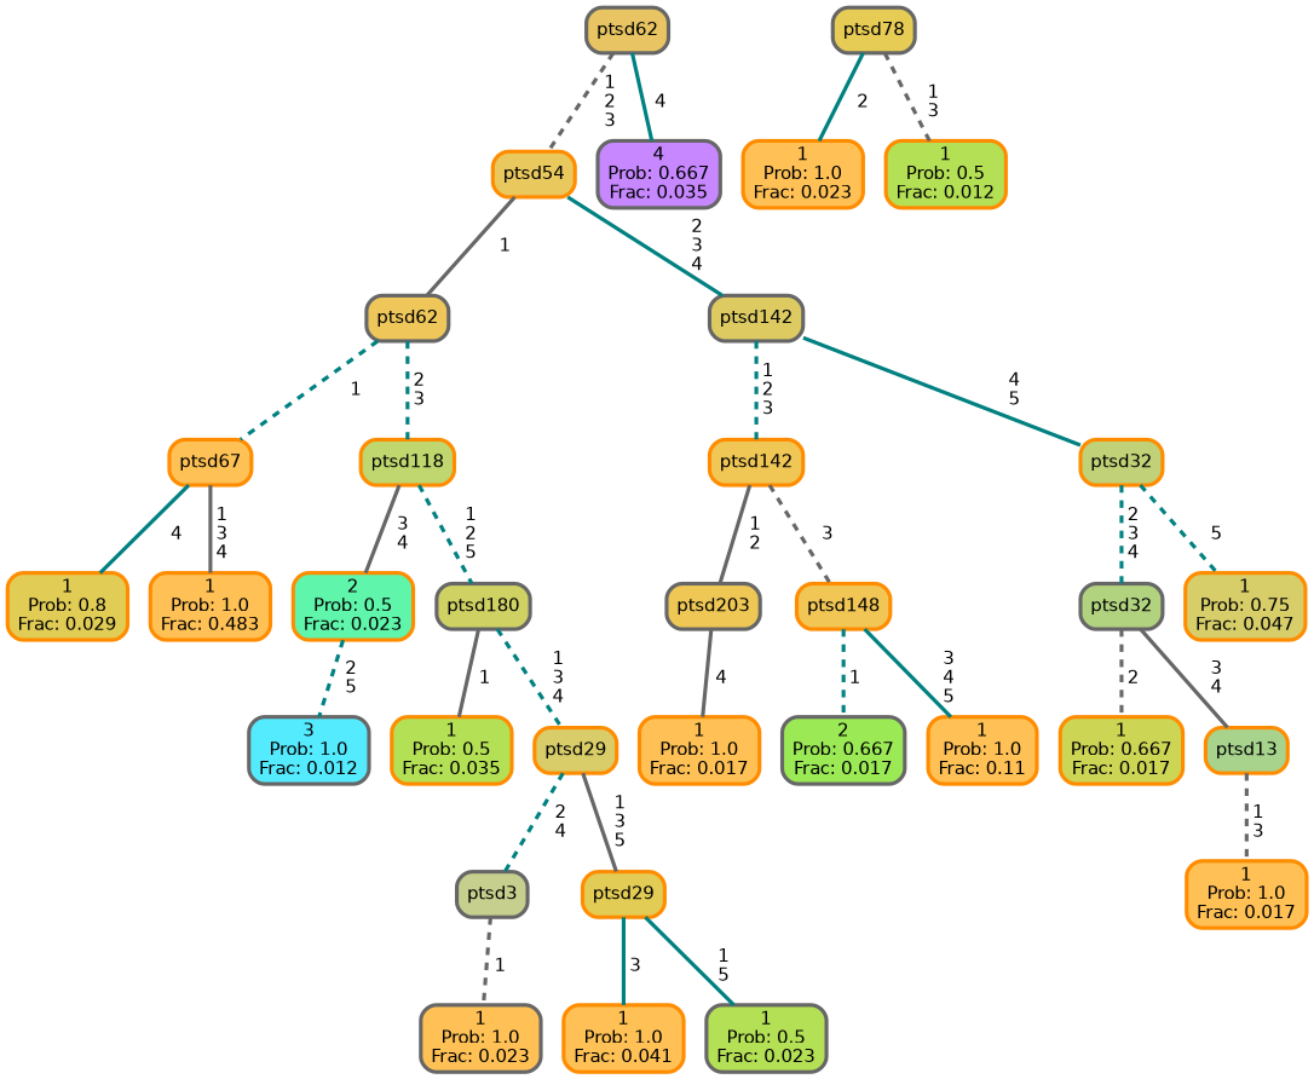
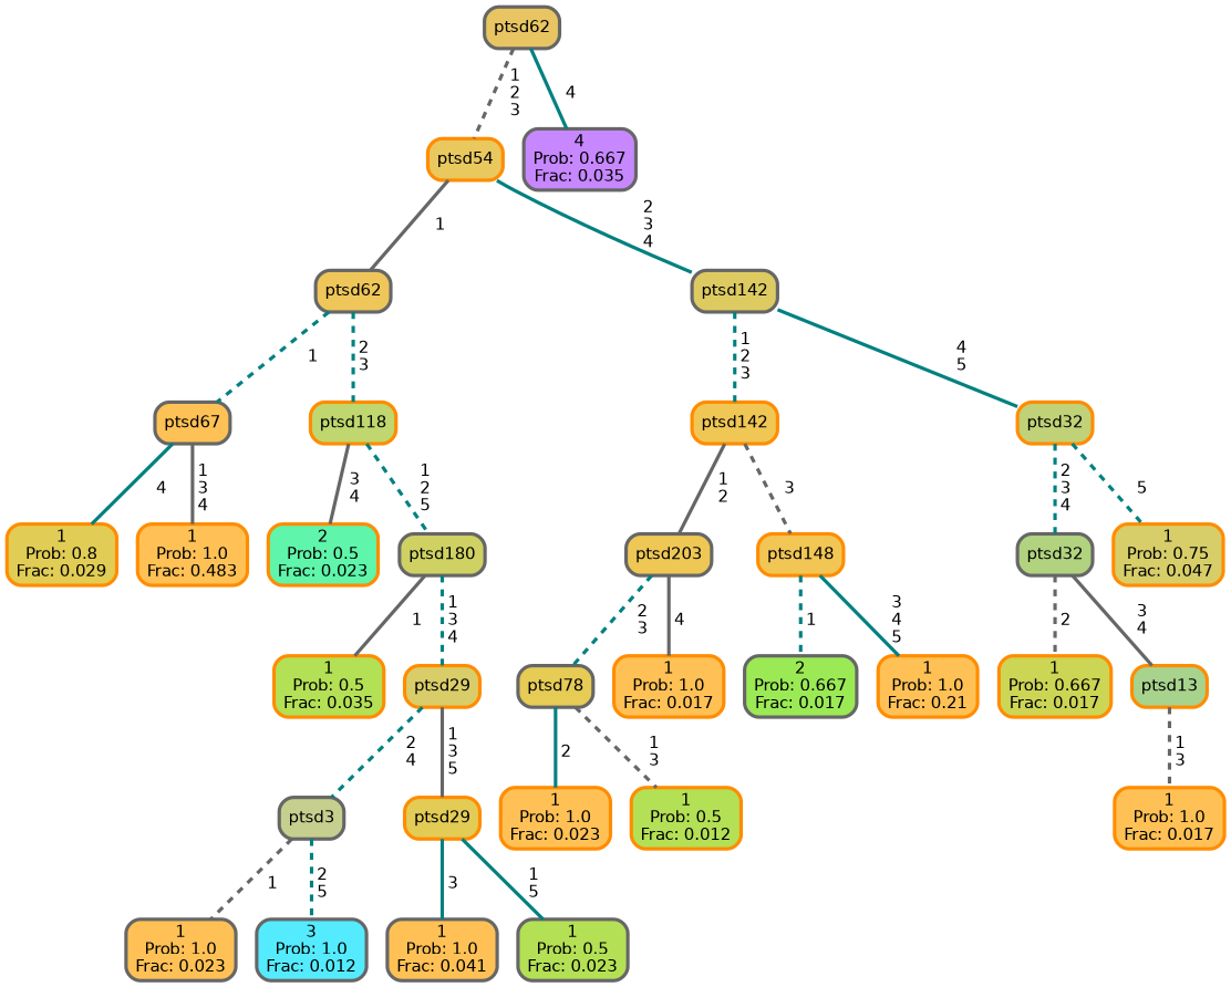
  graph {
    ranksep="0 equally"
    splines=straight
    node [color=darkorange fillcolor="#ffc155" fontcolor=black fontname=helvetica penwidth=3 shape=box style="filled, rounded"]
    edge [color=teal fontname=helvetica penwidth=3 style=dashed]
    n1 [fillcolor="#e1cd55" label="1\nProb: 0.8\nFrac: 0.029"]
-   n2 [fillcolor="#fdc155" label=ptsd67]
+   n2 [color=gray40 fillcolor="#fdc155" label=ptsd67]
    n3 [label="1\nProb: 1.0\nFrac: 0.483"]
    n4 [color=gray40 fillcolor="#eec65a" label=ptsd62]
    n5 [fillcolor="#bfd76e" label=ptsd118]
    n6 [fillcolor="#5ff5aa" label="2\nProb: 0.5\nFrac: 0.023"]
    n7 [color=gray40 fillcolor="#cfd263" label=ptsd180]
    n8 [fillcolor="#b4e055" label="1\nProb: 0.5\nFrac: 0.035"]
    n9 [fillcolor="#d9cd69" label=ptsd29]
    n10 [color=gray40 fillcolor="#c6cf8d" label=ptsd3]
    n11 [fillcolor="#e3cc55" label=ptsd29]
    n12 [color=gray40 label="1\nProb: 1.0\nFrac: 0.023"]
    n13 [color=gray40 fillcolor="#55ebff" label="3\nProb: 1.0\nFrac: 0.012"]
-   n14 [label="1\nProb: 1.0\nFrac: 0.041"]
+   n14 [color=gray40 label="1\nProb: 1.0\nFrac: 0.041"]
    n15 [color=gray40 fillcolor="#b4e055" label="1\nProb: 0.5\nFrac: 0.023"]
    n16 [fillcolor="#e9c85d" label=ptsd54]
    n17 [color=gray40 fillcolor="#ddcb62" label=ptsd142]
    n18 [fillcolor="#f0c755" label=ptsd142]
    n19 [fillcolor="#c0d177" label=ptsd32]
    n20 [label="1\nProb: 1.0\nFrac: 0.023"]
    n21 [color=gray40 fillcolor="#e6cb55" label=ptsd78]
    n22 [fillcolor="#b4e055" label="1\nProb: 0.5\nFrac: 0.012"]
    n23 [color=gray40 fillcolor="#eec755" label=ptsd203]
    n24 [label="1\nProb: 1.0\nFrac: 0.017"]
    n25 [fillcolor="#f1c655" label=ptsd148]
    n26 [color=gray40 fillcolor="#9bea55" label="2\nProb: 0.667\nFrac: 0.017"]
-   n27 [label="1\nProb: 1.0\nFrac: 0.11"]
+   n27 [label="1\nProb: 1.0\nFrac: 0.21"]
    n28 [color=gray40 fillcolor="#b1d37f" label=ptsd32]
    n29 [fillcolor="#d7ce6a" label="1\nProb: 0.75\nFrac: 0.047"]
    n30 [fillcolor="#cdd555" label="1\nProb: 0.667\nFrac: 0.017"]
    n31 [fillcolor="#a7d38d" label=ptsd13]
    n32 [label="1\nProb: 1.0\nFrac: 0.017"]
    n33 [color=gray40 fillcolor="#e8c562" label=ptsd62]
    n34 [color=gray40 fillcolor="#c687ff" label="4\nProb: 0.667\nFrac: 0.035"]
    subgraph sub_1 {
      rank=same
    }
    n2 -- n1 [label=" 4" style=solid]
    n2 -- n3 [color=gray40 label=" 1\n 3\n 4" style=solid]
    n4 -- n2 [label=" 1"]
    n4 -- n5 [label=" 2\n 3"]
    n5 -- n6 [color=gray40 label=" 3\n 4" style=solid]
    n5 -- n7 [label=" 1\n 2\n 5"]
    n7 -- n8 [color=gray40 label=" 1" style=solid]
    n7 -- n9 [label=" 1\n 3\n 4"]
    n9 -- n10 [label=" 2\n 4"]
    n9 -- n11 [color=gray40 label=" 1\n 3\n 5" style=solid]
    n10 -- n12 [color=gray40 label=" 1"]
-   n6 -- n13 [label=" 2\n 5"]
+   n10 -- n13 [label=" 2\n 5"]
    n11 -- n14 [label=" 3" style=solid]
    n11 -- n15 [label=" 1\n 5" style=solid]
    n16 -- n4 [color=gray40 label=" 1" style=solid]
    n16 -- n17 [label=" 2\n 3\n 4" style=solid]
    n17 -- n18 [label=" 1\n 2\n 3"]
    n17 -- n19 [label=" 4\n 5" style=solid]
    n18 -- n23 [color=gray40 label=" 1\n 2" style=solid]
    n18 -- n25 [color=gray40 label=" 3"]
    n19 -- n28 [label=" 2\n 3\n 4"]
    n19 -- n29 [label=" 5"]
    n21 -- n20 [label=" 2" style=solid]
    n21 -- n22 [color=gray40 label=" 1\n 3"]
+   n23 -- n21 [label=" 2\n 3"]
    n23 -- n24 [color=gray40 label=" 4" style=solid]
    n25 -- n26 [label=" 1"]
    n25 -- n27 [label=" 3\n 4\n 5" style=solid]
    n28 -- n30 [color=gray40 label=" 2"]
    n28 -- n31 [color=gray40 label=" 3\n 4" style=solid]
    n31 -- n32 [color=gray40 label=" 1\n 3"]
    n33 -- n16 [color=gray40 label=" 1\n 2\n 3"]
    n33 -- n34 [label=" 4" style=solid]
  }
